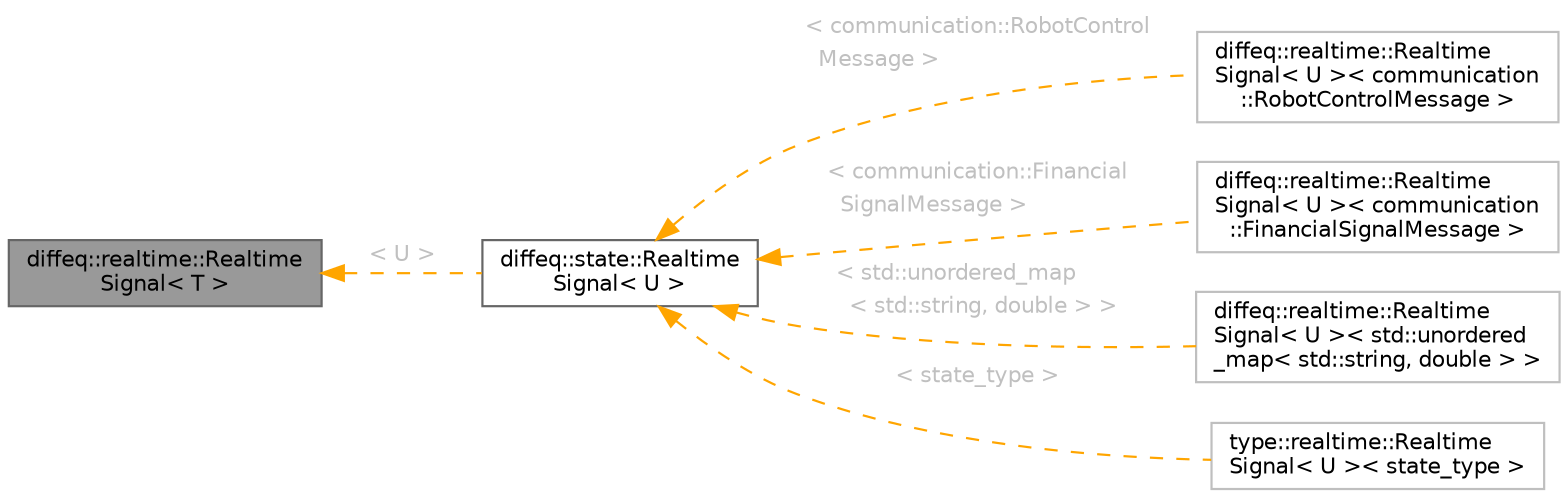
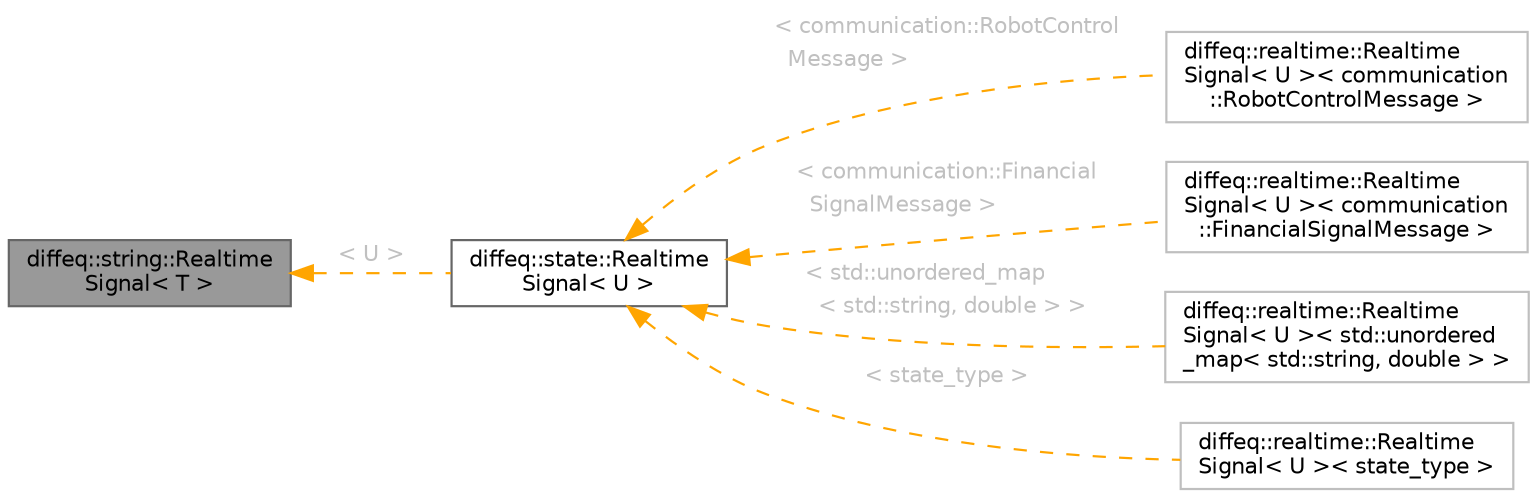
  digraph {
    rankdir=LR
    node [color=grey75 fillcolor=white fontname=Helvetica fontsize=10 shape=box style=filled]
    edge [color=orange dir=back fontcolor=grey fontname=Helvetica fontsize=10 labelfontname=Helvetica labelfontsize=10 style=dashed]
-   n1 [color=gray40 fillcolor=grey60 fontcolor=black height=0.2 label="diffeq::realtime::Realtime\lSignal\< T \>" width=0.4]
+   n1 [color=gray40 fillcolor=grey60 fontcolor=black height=0.2 label="diffeq::string::Realtime\lSignal\< T \>" width=0.4]
    n2 [color=gray40 height=0.2 label="diffeq::state::Realtime\lSignal\< U \>" width=0.4]
    n3 [height=0.2 label="diffeq::realtime::Realtime\lSignal\< U \>\< communication\l::RobotControlMessage \>" width=0.4]
    n4 [height=0.2 label="diffeq::realtime::Realtime\lSignal\< U \>\< communication\l::FinancialSignalMessage \>" width=0.4]
    n5 [height=0.2 label="diffeq::realtime::Realtime\lSignal\< U \>\< std::unordered\l_map\< std::string, double \> \>" width=0.4]
-   n6 [height=0.2 label="type::realtime::Realtime\lSignal\< U \>\< state_type \>" width=0.4]
+   n6 [height=0.2 label="diffeq::realtime::Realtime\lSignal\< U \>\< state_type \>" width=0.4]
    n1 -> n2 [label=<<TABLE CELLBORDER="0" BORDER="0"><TR><TD VALIGN="top" ALIGN="LEFT" CELLPADDING="1" CELLSPACING="0">&lt; U &gt;</TD></TR> </TABLE>>]
    n2 -> n3 [label=<<TABLE CELLBORDER="0" BORDER="0"><TR><TD VALIGN="top" ALIGN="LEFT" CELLPADDING="1" CELLSPACING="0">&lt; communication::RobotControl</TD></TR> <TR><TD VALIGN="top" ALIGN="LEFT" CELLPADDING="1" CELLSPACING="0">&nbsp;&nbsp;Message &gt;</TD></TR> </TABLE>>]
    n2 -> n4 [label=<<TABLE CELLBORDER="0" BORDER="0"><TR><TD VALIGN="top" ALIGN="LEFT" CELLPADDING="1" CELLSPACING="0">&lt; communication::Financial</TD></TR> <TR><TD VALIGN="top" ALIGN="LEFT" CELLPADDING="1" CELLSPACING="0">&nbsp;&nbsp;SignalMessage &gt;</TD></TR> </TABLE>>]
    n2 -> n5 [label=<<TABLE CELLBORDER="0" BORDER="0"><TR><TD VALIGN="top" ALIGN="LEFT" CELLPADDING="1" CELLSPACING="0">&lt; std::unordered_map</TD></TR> <TR><TD VALIGN="top" ALIGN="LEFT" CELLPADDING="1" CELLSPACING="0">&nbsp;&nbsp;&lt; std::string, double &gt; &gt;</TD></TR> </TABLE>>]
    n2 -> n6 [label=<<TABLE CELLBORDER="0" BORDER="0"><TR><TD VALIGN="top" ALIGN="LEFT" CELLPADDING="1" CELLSPACING="0">&lt; state_type &gt;</TD></TR> </TABLE>>]
  }
